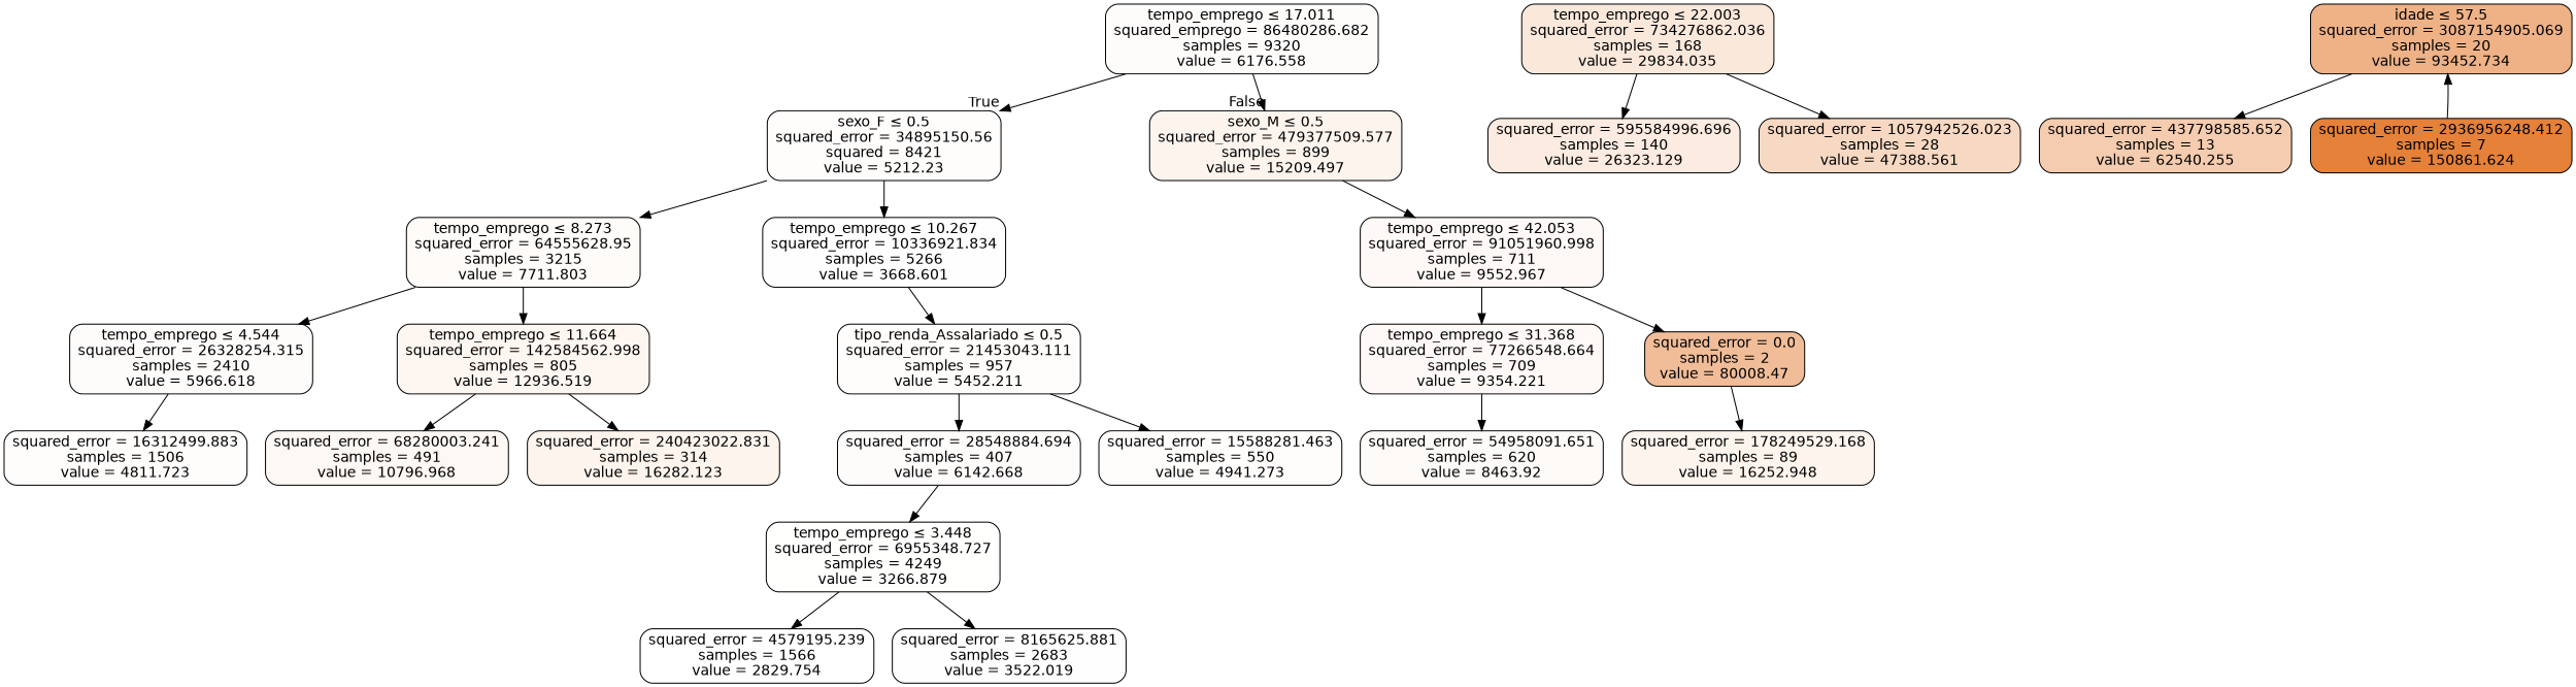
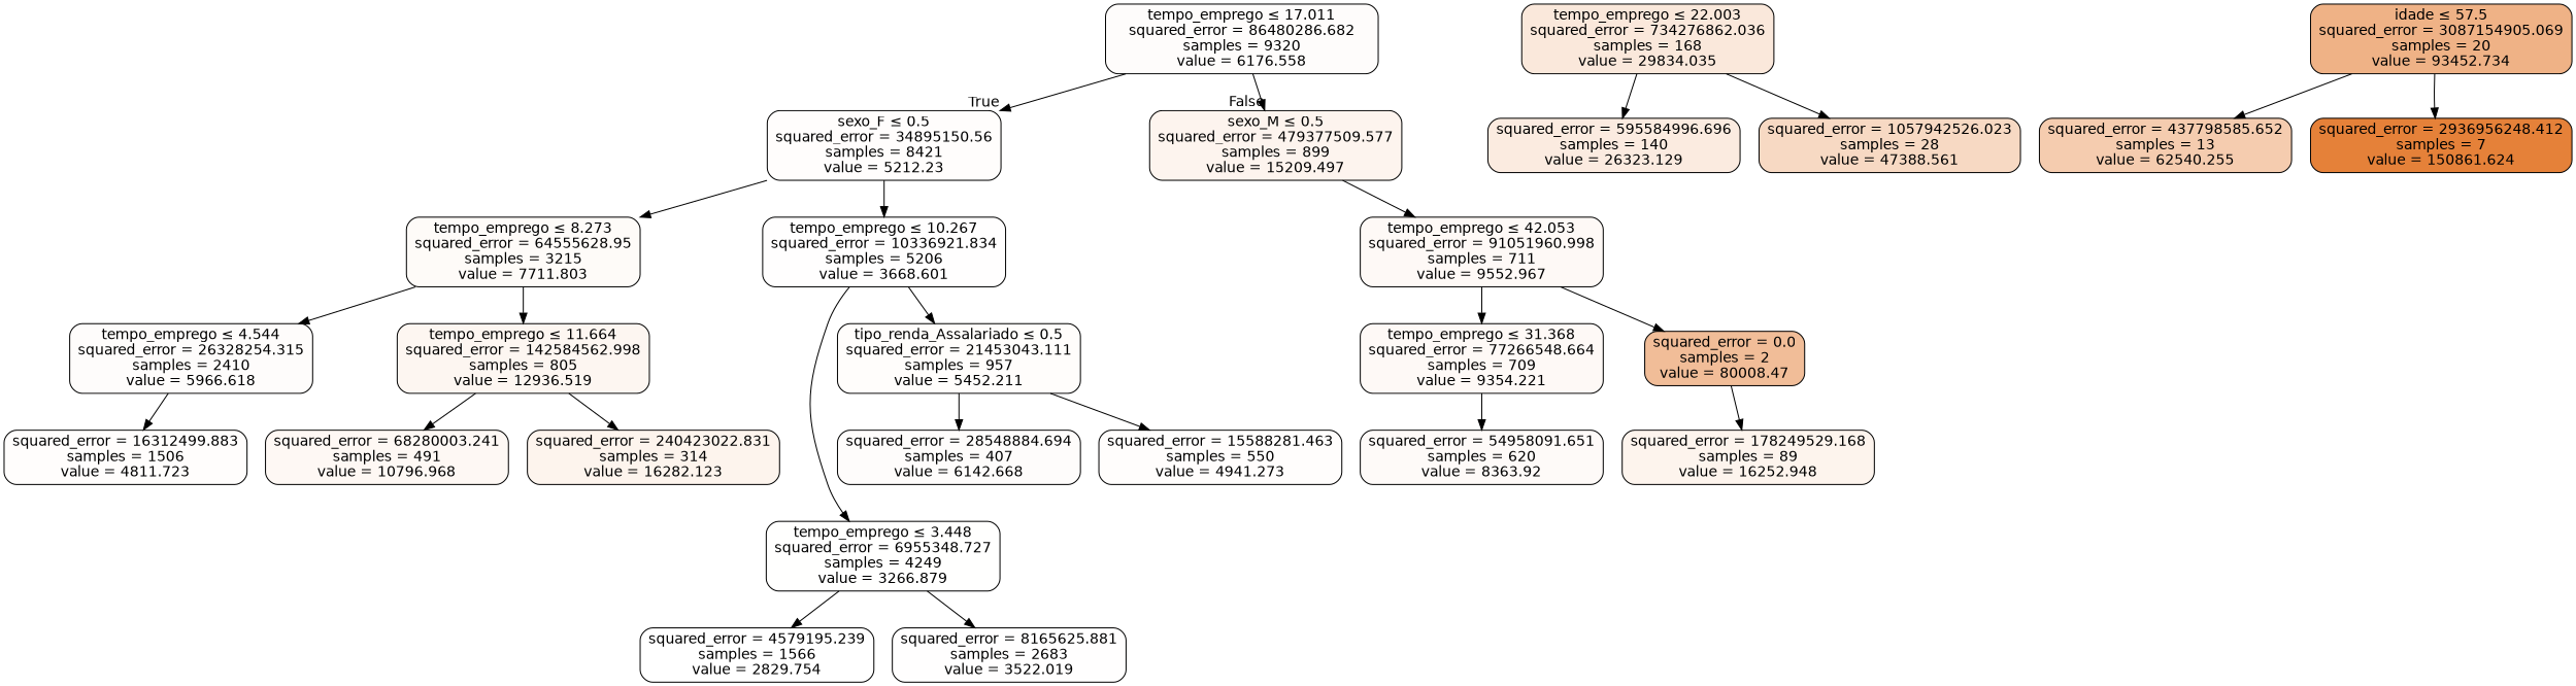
  digraph {
    node [color=black fillcolor="#fefcfb" fontname=helvetica shape=box style="filled, rounded"]
    edge [fontname=helvetica]
-   n1 [label=<tempo_emprego &le; 17.011<br/>squared_emprego = 86480286.682<br/>samples = 9320<br/>value = 6176.558>]
-   n2 [fillcolor="#fffdfc" label=<sexo_F &le; 0.5<br/>squared_error = 34895150.56<br/>squared = 8421<br/>value = 5212.23>]
+   n1 [label=<tempo_emprego &le; 17.011<br/>squared_error = 86480286.682<br/>samples = 9320<br/>value = 6176.558>]
+   n2 [fillcolor="#fffdfc" label=<sexo_F &le; 0.5<br/>squared_error = 34895150.56<br/>samples = 8421<br/>value = 5212.23>]
    n3 [fillcolor="#fdf4ee" label=<sexo_M &le; 0.5<br/>squared_error = 479377509.577<br/>samples = 899<br/>value = 15209.497>]
    n4 [fillcolor="#fefbf8" label=<tempo_emprego &le; 8.273<br/>squared_error = 64555628.95<br/>samples = 3215<br/>value = 7711.803>]
-   n5 [fillcolor="#fffefe" label=<tempo_emprego &le; 10.267<br/>squared_error = 10336921.834<br/>samples = 5266<br/>value = 3668.601>]
+   n5 [fillcolor="#fffefe" label=<tempo_emprego &le; 10.267<br/>squared_error = 10336921.834<br/>samples = 5206<br/>value = 3668.601>]
    n6 [fillcolor="#fef9f6" label=<tempo_emprego &le; 42.053<br/>squared_error = 91051960.998<br/>samples = 711<br/>value = 9552.967>]
    n7 [label=<tempo_emprego &le; 4.544<br/>squared_error = 26328254.315<br/>samples = 2410<br/>value = 5966.618>]
    n8 [fillcolor="#fdf6f1" label=<tempo_emprego &le; 11.664<br/>squared_error = 142584562.998<br/>samples = 805<br/>value = 12936.519>]
    n9 [fillcolor="#fffffe" label=<tempo_emprego &le; 3.448<br/>squared_error = 6955348.727<br/>samples = 4249<br/>value = 3266.879>]
    n10 [fillcolor="#fffdfb" label=<tipo_renda_Assalariado &le; 0.5<br/>squared_error = 21453043.111<br/>samples = 957<br/>value = 5452.211>]
    n11 [fillcolor="#fffdfc" label=<squared_error = 16312499.883<br/>samples = 1506<br/>value = 4811.723>]
    n12 [fillcolor="#fef8f4" label=<squared_error = 68280003.241<br/>samples = 491<br/>value = 10796.968>]
    n13 [fillcolor="#fdf4ed" label=<squared_error = 240423022.831<br/>samples = 314<br/>value = 16282.123>]
    n14 [fillcolor="#ffffff" label=<squared_error = 4579195.239<br/>samples = 1566<br/>value = 2829.754>]
    n15 [fillcolor="#fffefe" label=<squared_error = 8165625.881<br/>samples = 2683<br/>value = 3522.019>]
    n16 [label=<squared_error = 28548884.694<br/>samples = 407<br/>value = 6142.668>]
    n17 [fillcolor="#fffdfc" label=<squared_error = 15588281.463<br/>samples = 550<br/>value = 4941.273>]
    n18 [fillcolor="#fef9f6" label=<tempo_emprego &le; 31.368<br/>squared_error = 77266548.664<br/>samples = 709<br/>value = 9354.221>]
    n19 [fillcolor="#f1bd98" label=<squared_error = 0.0<br/>samples = 2<br/>value = 80008.47>]
-   n20 [fillcolor="#fefaf8" label=<squared_error = 54958091.651<br/>samples = 620<br/>value = 8463.92>]
+   n20 [fillcolor="#fefaf8" label=<squared_error = 54958091.651<br/>samples = 620<br/>value = 8363.92>]
    n21 [fillcolor="#fdf4ed" label=<squared_error = 178249529.168<br/>samples = 89<br/>value = 16252.948>]
    n22 [fillcolor="#fae8db" label=<tempo_emprego &le; 22.003<br/>squared_error = 734276862.036<br/>samples = 168<br/>value = 29834.035>]
    n23 [fillcolor="#fbebe0" label=<squared_error = 595584996.696<br/>samples = 140<br/>value = 26323.129>]
    n24 [fillcolor="#f7d9c3" label=<squared_error = 1057942526.023<br/>samples = 28<br/>value = 47388.561>]
    n25 [fillcolor="#efb286" label=<idade &le; 57.5<br/>squared_error = 3087154905.069<br/>samples = 20<br/>value = 93452.734>]
    n26 [fillcolor="#f5ccaf" label=<squared_error = 437798585.652<br/>samples = 13<br/>value = 62540.255>]
    n27 [fillcolor="#e58139" label=<squared_error = 2936956248.412<br/>samples = 7<br/>value = 150861.624>]
    n1 -> n2 [headlabel=True labelangle=45 labeldistance=2.5]
    n1 -> n3 [headlabel=False labelangle=-45 labeldistance=2.5]
    n2 -> n4
    n2 -> n5
    n3 -> n6
    n4 -> n7
    n4 -> n8
-   n16 -> n9
+   n5 -> n9
    n5 -> n10
    n6 -> n18
    n6 -> n19
    n7 -> n11
    n8 -> n12
    n8 -> n13
    n9 -> n14
    n9 -> n15
    n10 -> n16
    n10 -> n17
    n18 -> n20
    n19 -> n21
    n22 -> n23
    n22 -> n24
    n25 -> n26
-   n27 -> n25
+   n25 -> n27
  }
